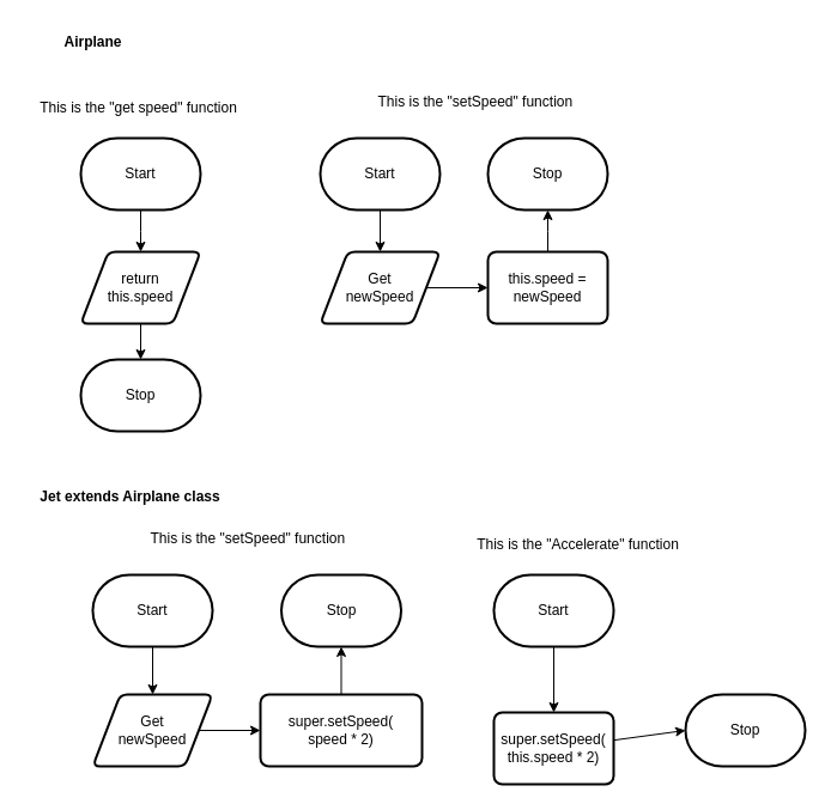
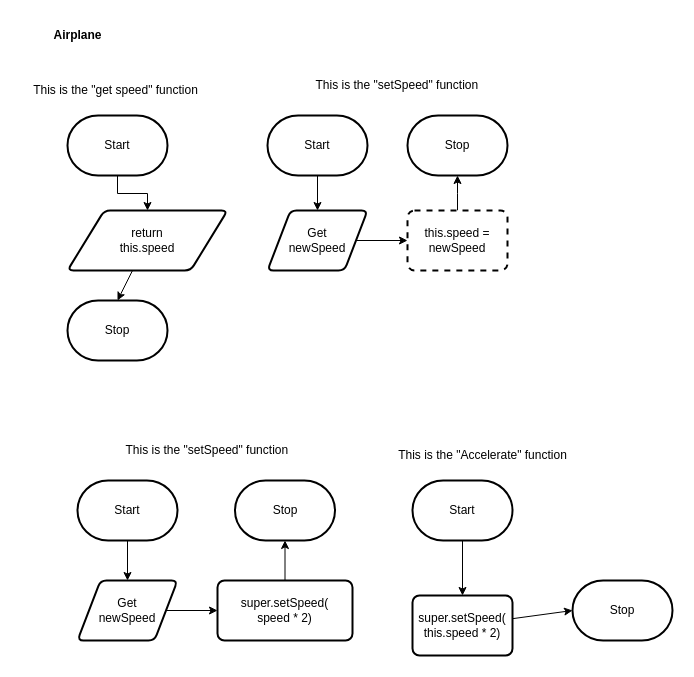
  <mxCell id="0" />
  <mxCell id="1" parent="0" />
  <mxCell id="2" style="edgeStyle=elbowEdgeStyle;rounded=0;elbow=vertical;html=1;entryX=0.5;entryY=0;entryDx=0;entryDy=0;" parent="1" target="5" edge="1"><mxGeometry relative="1" as="geometry"><mxPoint x="117" y="175" as="sourcePoint" /></mxGeometry></mxCell>
  <mxCell id="3" value="This is the &quot;get speed&quot; function" style="text;html=1;align=center;verticalAlign=middle;resizable=0;points=[];autosize=1;strokeColor=none;fillColor=none;" parent="1" vertex="1"><mxGeometry x="22" y="75" width="185" height="30" as="geometry" /></mxCell>
  <mxCell id="4" style="rounded=0;elbow=vertical;html=1;entryX=0.5;entryY=0;entryDx=0;entryDy=0;entryPerimeter=0;" parent="1" source="5" edge="1"><mxGeometry relative="1" as="geometry"><mxPoint x="117" y="300" as="targetPoint" /></mxGeometry></mxCell>
- <mxCell id="5" value="return&lt;br style=&quot;font-size: 12px;&quot;&gt;this.speed" style="shape=parallelogram;html=1;strokeWidth=2;perimeter=parallelogramPerimeter;whiteSpace=wrap;rounded=1;arcSize=12;size=0.23;fontSize=12;" parent="1" vertex="1"><mxGeometry x="67" y="210" width="100" height="60" as="geometry" /></mxCell>
+ <mxCell id="5" value="return&lt;br style=&quot;font-size: 12px;&quot;&gt;this.speed" style="shape=parallelogram;html=1;strokeWidth=2;perimeter=parallelogramPerimeter;whiteSpace=wrap;rounded=1;arcSize=12;size=0.23;fontSize=12;" parent="1" vertex="1"><mxGeometry x="67" y="210" width="160" height="60" as="geometry" /></mxCell>
  <mxCell id="6" style="edgeStyle=none;rounded=0;html=1;elbow=vertical;" parent="1" target="15" edge="1"><mxGeometry relative="1" as="geometry"><mxPoint x="317" y="175" as="sourcePoint" /></mxGeometry></mxCell>
  <mxCell id="7" value="This is the &quot;setSpeed&quot; function&amp;nbsp;" style="text;html=1;align=center;verticalAlign=middle;resizable=0;points=[];autosize=1;strokeColor=none;fillColor=none;" parent="1" vertex="1"><mxGeometry x="303" y="70" width="190" height="30" as="geometry" /></mxCell>
  <mxCell id="8" style="edgeStyle=none;html=1;entryX=0.5;entryY=0;entryDx=0;entryDy=0;fontSize=12;" parent="1" edge="1"><mxGeometry relative="1" as="geometry"><mxPoint x="365" y="350" as="sourcePoint" /></mxGeometry></mxCell>
  <mxCell id="9" style="edgeStyle=orthogonalEdgeStyle;rounded=0;html=1;fontSize=12;" parent="1" source="10" edge="1"><mxGeometry relative="1" as="geometry"><mxPoint x="457" y="175" as="targetPoint" /></mxGeometry></mxCell>
- <mxCell id="10" value="this.speed = newSpeed" style="rounded=1;whiteSpace=wrap;html=1;absoluteArcSize=1;arcSize=14;strokeWidth=2;fontSize=12;" parent="1" vertex="1"><mxGeometry x="407" y="210" width="100" height="60" as="geometry" /></mxCell>
+ <mxCell id="10" value="this.speed = newSpeed" style="rounded=1;whiteSpace=wrap;html=1;absoluteArcSize=1;arcSize=14;strokeWidth=2;fontSize=12;dashed=1;" parent="1" vertex="1"><mxGeometry x="407" y="210" width="100" height="60" as="geometry" /></mxCell>
  <mxCell id="11" style="edgeStyle=none;html=1;fontSize=12;" parent="1" edge="1"><mxGeometry relative="1" as="geometry"><mxPoint x="403.5" y="420" as="sourcePoint" /></mxGeometry></mxCell>
  <mxCell id="12" style="edgeStyle=none;html=1;entryX=0;entryY=0.5;entryDx=0;entryDy=0;fontSize=9;" parent="1" edge="1"><mxGeometry relative="1" as="geometry"><mxPoint x="554.5" y="220" as="sourcePoint" /></mxGeometry></mxCell>
  <mxCell id="13" value="&lt;b&gt;Airplane&lt;/b&gt;" style="text;html=1;align=center;verticalAlign=middle;resizable=0;points=[];autosize=1;strokeColor=none;fillColor=none;" parent="1" vertex="1"><mxGeometry x="42" y="20" width="70" height="30" as="geometry" /></mxCell>
  <mxCell id="14" style="edgeStyle=none;rounded=0;html=1;entryX=0;entryY=0.5;entryDx=0;entryDy=0;elbow=vertical;" parent="1" source="15" target="10" edge="1"><mxGeometry relative="1" as="geometry" /></mxCell>
  <mxCell id="15" value="Get&lt;br&gt;newSpeed" style="shape=parallelogram;html=1;strokeWidth=2;perimeter=parallelogramPerimeter;whiteSpace=wrap;rounded=1;arcSize=12;size=0.23;fontSize=12;" parent="1" vertex="1"><mxGeometry x="267" y="210" width="100" height="60" as="geometry" /></mxCell>
  <mxCell id="16" style="edgeStyle=none;html=1;entryX=0.5;entryY=0;entryDx=0;entryDy=0;" parent="1" target="18" edge="1"><mxGeometry relative="1" as="geometry"><mxPoint x="147" y="590" as="targetPoint" /><mxPoint x="127" y="540" as="sourcePoint" /></mxGeometry></mxCell>
  <mxCell id="17" style="edgeStyle=none;rounded=0;html=1;elbow=vertical;" parent="1" source="18" target="23" edge="1"><mxGeometry relative="1" as="geometry" /></mxCell>
  <mxCell id="18" value="Get&lt;br&gt;newSpeed" style="shape=parallelogram;html=1;strokeWidth=2;perimeter=parallelogramPerimeter;whiteSpace=wrap;rounded=1;arcSize=12;size=0.23;fontSize=12;" parent="1" vertex="1"><mxGeometry x="77" y="580" width="100" height="60" as="geometry" /></mxCell>
  <mxCell id="19" value="This is the &quot;setSpeed&quot; function&amp;nbsp;" style="text;html=1;align=center;verticalAlign=middle;resizable=0;points=[];autosize=1;strokeColor=none;fillColor=none;" parent="1" vertex="1"><mxGeometry x="113" y="435" width="190" height="30" as="geometry" /></mxCell>
  <mxCell id="20" style="edgeStyle=none;rounded=0;html=1;elbow=vertical;" parent="1" target="26" edge="1"><mxGeometry relative="1" as="geometry"><mxPoint x="462" y="540" as="sourcePoint" /></mxGeometry></mxCell>
  <mxCell id="21" value="This is the &quot;Accelerate&quot; function" style="text;html=1;align=center;verticalAlign=middle;resizable=0;points=[];autosize=1;strokeColor=none;fillColor=none;" parent="1" vertex="1"><mxGeometry x="387" y="440" width="190" height="30" as="geometry" /></mxCell>
  <mxCell id="22" style="edgeStyle=none;rounded=0;html=1;entryX=0.5;entryY=1;entryDx=0;entryDy=0;entryPerimeter=0;elbow=vertical;" parent="1" source="23" edge="1"><mxGeometry relative="1" as="geometry"><mxPoint x="284.5" y="540" as="targetPoint" /></mxGeometry></mxCell>
  <mxCell id="23" value="super.setSpeed(&lt;br&gt;speed * 2)" style="rounded=1;whiteSpace=wrap;html=1;absoluteArcSize=1;arcSize=14;strokeWidth=2;fontSize=12;" parent="1" vertex="1"><mxGeometry x="217" y="580" width="135" height="60" as="geometry" /></mxCell>
- <mxCell id="24" value="&lt;b&gt;Jet extends Airplane class&lt;br&gt;&lt;/b&gt;" style="text;html=1;align=center;verticalAlign=middle;resizable=0;points=[];autosize=1;strokeColor=none;fillColor=none;" parent="1" vertex="1"><mxGeometry x="20" y="400" width="175" height="30" as="geometry" /></mxCell>
  <mxCell id="25" style="edgeStyle=none;rounded=0;html=1;entryX=0;entryY=0.5;entryDx=0;entryDy=0;entryPerimeter=0;elbow=vertical;" parent="1" source="26" edge="1"><mxGeometry relative="1" as="geometry"><mxPoint x="572" y="610" as="targetPoint" /></mxGeometry></mxCell>
  <mxCell id="26" value="super.setSpeed(&lt;br&gt;this.speed * 2)" style="rounded=1;whiteSpace=wrap;html=1;absoluteArcSize=1;arcSize=14;strokeWidth=2;fontSize=12;" parent="1" vertex="1"><mxGeometry x="412" y="595" width="100" height="60" as="geometry" /></mxCell>
  <mxCell id="27" value="Start" style="strokeWidth=2;html=1;shape=mxgraph.flowchart.terminator;whiteSpace=wrap;" vertex="1" parent="1"><mxGeometry x="77" y="480" width="100" height="60" as="geometry" /></mxCell>
  <mxCell id="28" value="Stop" style="strokeWidth=2;html=1;shape=mxgraph.flowchart.terminator;whiteSpace=wrap;" vertex="1" parent="1"><mxGeometry x="234.5" y="480" width="100" height="60" as="geometry" /></mxCell>
  <mxCell id="29" value="Start" style="strokeWidth=2;html=1;shape=mxgraph.flowchart.terminator;whiteSpace=wrap;" vertex="1" parent="1"><mxGeometry x="412" y="480" width="100" height="60" as="geometry" /></mxCell>
  <mxCell id="30" value="Stop" style="strokeWidth=2;html=1;shape=mxgraph.flowchart.terminator;whiteSpace=wrap;" vertex="1" parent="1"><mxGeometry x="572" y="580" width="100" height="60" as="geometry" /></mxCell>
  <mxCell id="31" value="Start" style="strokeWidth=2;html=1;shape=mxgraph.flowchart.terminator;whiteSpace=wrap;" vertex="1" parent="1"><mxGeometry x="67" y="115" width="100" height="60" as="geometry" /></mxCell>
  <mxCell id="32" value="Stop" style="strokeWidth=2;html=1;shape=mxgraph.flowchart.terminator;whiteSpace=wrap;" vertex="1" parent="1"><mxGeometry x="67" y="300" width="100" height="60" as="geometry" /></mxCell>
  <mxCell id="33" value="Start" style="strokeWidth=2;html=1;shape=mxgraph.flowchart.terminator;whiteSpace=wrap;" vertex="1" parent="1"><mxGeometry x="267" y="115" width="100" height="60" as="geometry" /></mxCell>
  <mxCell id="34" value="Stop" style="strokeWidth=2;html=1;shape=mxgraph.flowchart.terminator;whiteSpace=wrap;" vertex="1" parent="1"><mxGeometry x="407" y="115" width="100" height="60" as="geometry" /></mxCell>
